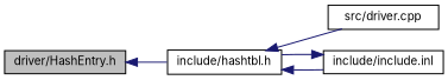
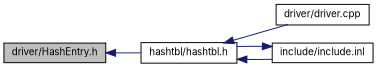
  digraph {
    fontname=Inter
    rankdir=LR
    node [color=black fillcolor=white fontname=Inter fontsize=10 shape=record style=filled]
    edge [color=midnightblue dir=back fontname=Inter fontsize=10 labelfontname=Helvetica labelfontsize=10 style=solid]
    n1 [fillcolor=grey75 fontcolor=black height=0.2 label="driver/HashEntry.h" width=0.4]
-   n2 [height=0.2 label="include/hashtbl.h" width=0.4]
-   n3 [height=0.2 label="src/driver.cpp" width=0.4]
+   n2 [height=0.2 label="hashtbl/hashtbl.h" width=0.4]
+   n3 [height=0.2 label="driver/driver.cpp" width=0.4]
    n4 [height=0.2 label="include/include.inl" width=0.4]
    n1 -> n2
    n2 -> n3
    n2 -> n4
    n4 -> n2
  }
